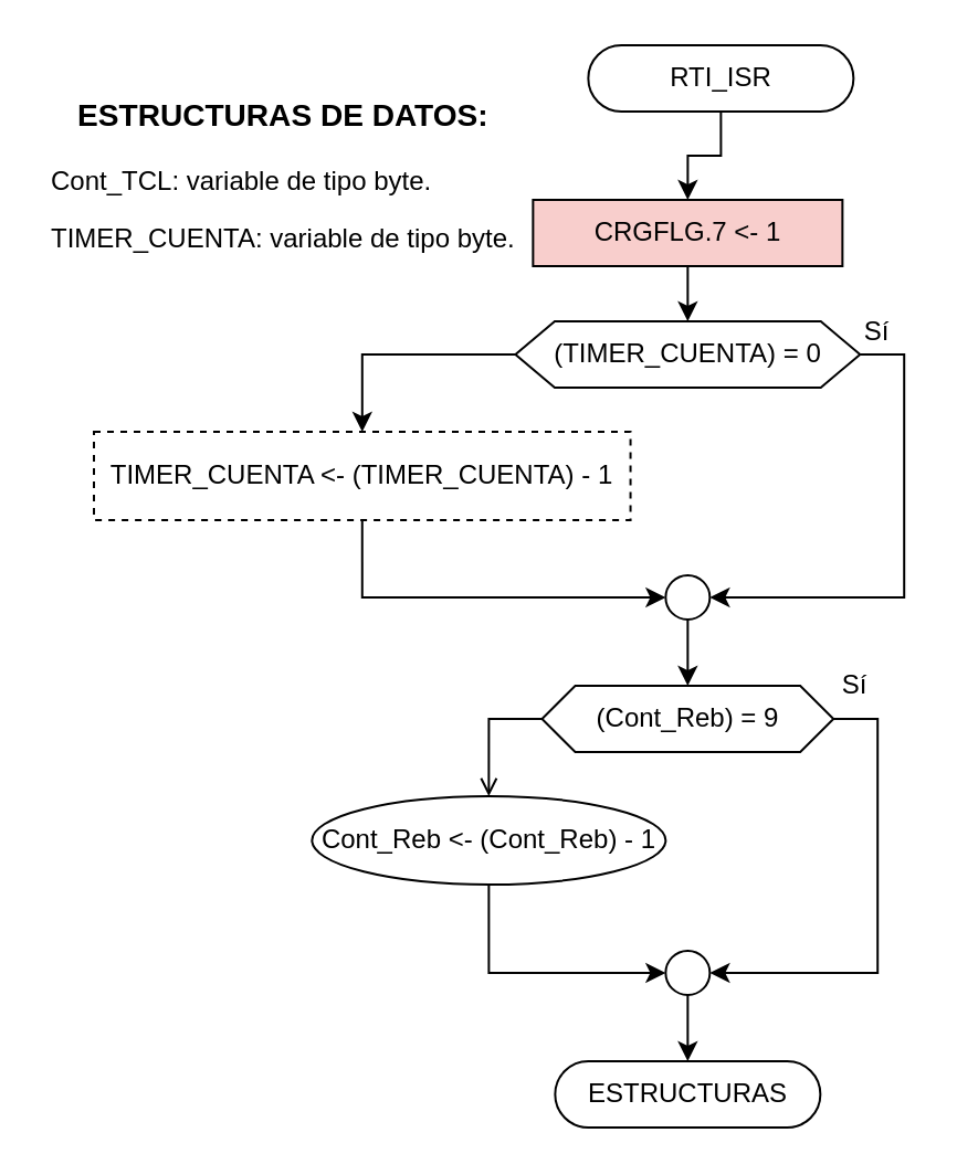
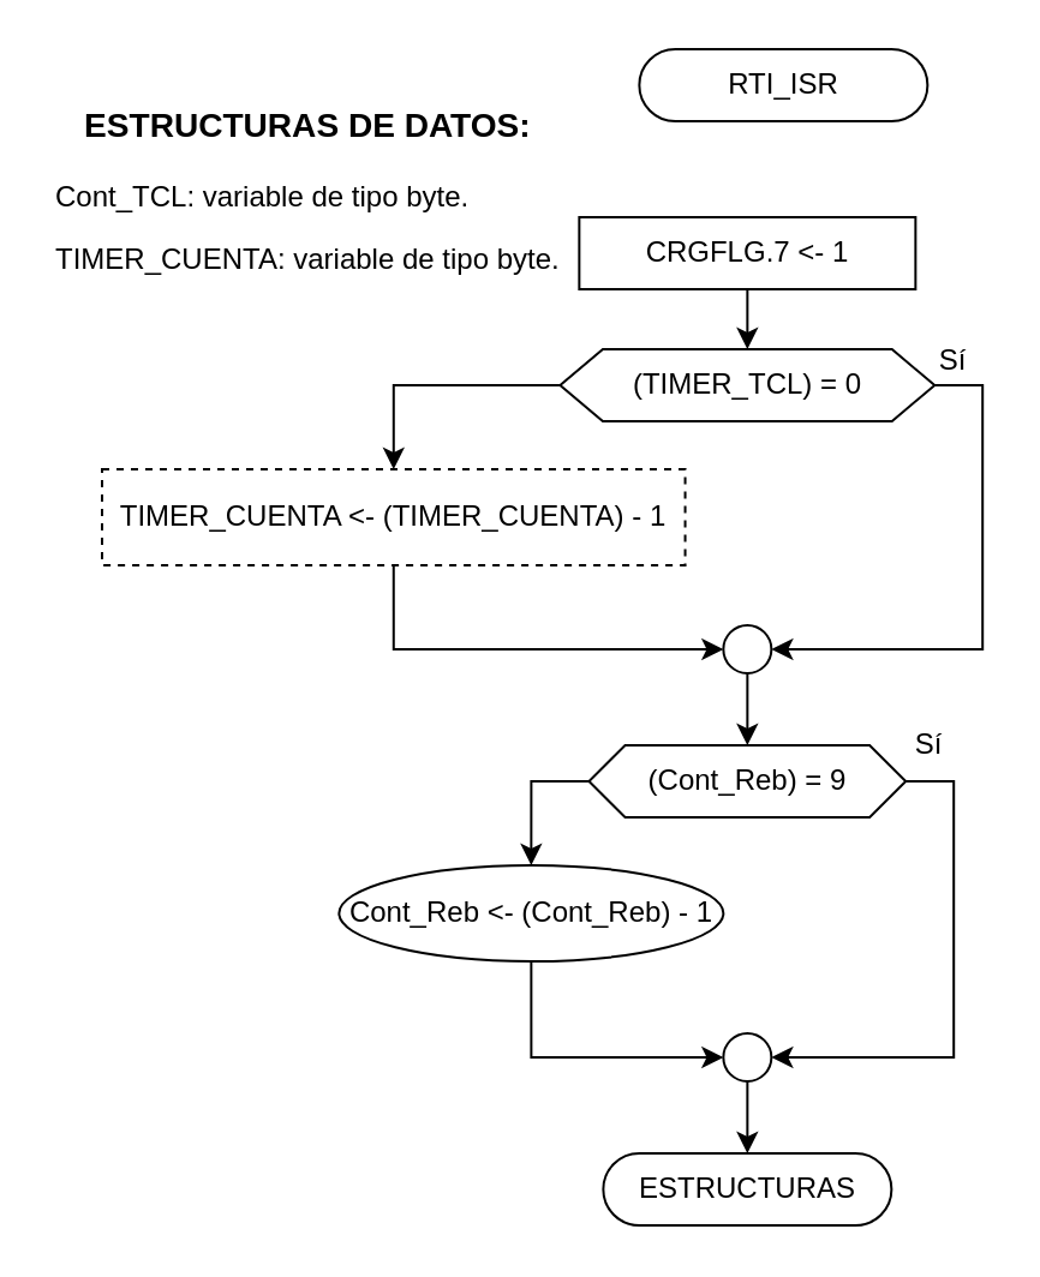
  <mxCell id="0" />
  <mxCell id="1" parent="0" />
- <mxCell id="2" style="edgeStyle=orthogonalEdgeStyle;rounded=0;orthogonalLoop=1;jettySize=auto;html=1;exitX=0.5;exitY=1;exitDx=0;exitDy=0;entryX=0.5;entryY=0;entryDx=0;entryDy=0;" parent="1" source="3" target="15" edge="1"><mxGeometry relative="1" as="geometry" /></mxCell>
  <mxCell id="3" value="RTI_ISR" style="rounded=1;whiteSpace=wrap;html=1;fontSize=12;glass=0;strokeWidth=1;shadow=0;arcSize=50;" parent="1" vertex="1"><mxGeometry x="265.68" y="20" width="120" height="30" as="geometry" /></mxCell>
  <mxCell id="4" style="edgeStyle=orthogonalEdgeStyle;rounded=0;orthogonalLoop=1;jettySize=auto;html=1;exitX=0.5;exitY=1;exitDx=0;exitDy=0;entryX=0;entryY=0.5;entryDx=0;entryDy=0;" parent="1" source="5" target="11" edge="1"><mxGeometry relative="1" as="geometry" /></mxCell>
  <mxCell id="5" value="Cont_Reb &amp;lt;- (Cont_Reb) - 1&lt;span&gt;&lt;br&gt;&lt;/span&gt;" style="ellipse;whiteSpace=wrap;html=1;" parent="1" vertex="1"><mxGeometry x="140.68" y="360" width="160" height="40" as="geometry" /></mxCell>
- <mxCell id="6" style="edgeStyle=orthogonalEdgeStyle;rounded=0;orthogonalLoop=1;jettySize=auto;html=1;exitX=0;exitY=0.5;exitDx=0;exitDy=0;endArrow=open;" parent="1" source="8" target="5" edge="1"><mxGeometry relative="1" as="geometry" /></mxCell>
+ <mxCell id="6" style="edgeStyle=orthogonalEdgeStyle;rounded=0;orthogonalLoop=1;jettySize=auto;html=1;exitX=0;exitY=0.5;exitDx=0;exitDy=0;" parent="1" source="8" target="5" edge="1"><mxGeometry relative="1" as="geometry" /></mxCell>
  <mxCell id="7" style="edgeStyle=orthogonalEdgeStyle;rounded=0;orthogonalLoop=1;jettySize=auto;html=1;exitX=1;exitY=0.5;exitDx=0;exitDy=0;entryX=1;entryY=0.5;entryDx=0;entryDy=0;" parent="1" source="8" target="11" edge="1"><mxGeometry relative="1" as="geometry" /></mxCell>
  <mxCell id="8" value="(Cont_Reb) = 9" style="shape=hexagon;perimeter=hexagonPerimeter2;whiteSpace=wrap;html=1;size=0.114;" parent="1" vertex="1"><mxGeometry x="244.74" y="310" width="131.88" height="30" as="geometry" /></mxCell>
  <mxCell id="9" value="ESTRUCTURAS" style="rounded=1;whiteSpace=wrap;html=1;fontSize=12;glass=0;strokeWidth=1;shadow=0;arcSize=50;" parent="1" vertex="1"><mxGeometry x="250.68" y="480" width="120" height="30" as="geometry" /></mxCell>
  <mxCell id="10" style="edgeStyle=orthogonalEdgeStyle;rounded=0;orthogonalLoop=1;jettySize=auto;html=1;exitX=0.5;exitY=1;exitDx=0;exitDy=0;entryX=0.5;entryY=0;entryDx=0;entryDy=0;" parent="1" source="11" target="9" edge="1"><mxGeometry relative="1" as="geometry" /></mxCell>
  <mxCell id="11" value="" style="ellipse;whiteSpace=wrap;html=1;aspect=fixed;" parent="1" vertex="1"><mxGeometry x="300.68" y="430" width="20" height="20" as="geometry" /></mxCell>
  <mxCell id="12" value="Sí" style="text;html=1;align=center;verticalAlign=middle;resizable=0;points=[];autosize=1;" parent="1" vertex="1"><mxGeometry x="370.68" y="300" width="30" height="20" as="geometry" /></mxCell>
  <mxCell id="13" value="&lt;h3 style=&quot;text-align: center&quot;&gt;ESTRUCTURAS DE DATOS:&lt;/h3&gt;&lt;p&gt;Cont_TCL: variable de tipo byte.&lt;/p&gt;&lt;p&gt;TIMER_CUENTA: variable de tipo byte.&lt;/p&gt;&lt;p&gt;&lt;/p&gt;" style="text;html=1;strokeColor=none;fillColor=none;align=left;verticalAlign=middle;whiteSpace=wrap;rounded=0;" parent="1" vertex="1"><mxGeometry x="20.68" y="35" width="230" height="85" as="geometry" /></mxCell>
  <mxCell id="14" style="edgeStyle=orthogonalEdgeStyle;rounded=0;orthogonalLoop=1;jettySize=auto;html=1;exitX=0.5;exitY=1;exitDx=0;exitDy=0;entryX=0.5;entryY=0;entryDx=0;entryDy=0;" edge="1" parent="1" source="15" target="20"><mxGeometry relative="1" as="geometry" /></mxCell>
- <mxCell id="15" value="&lt;span&gt;CRGFLG.7 &amp;lt;- 1&lt;br&gt;&lt;/span&gt;" style="rounded=0;whiteSpace=wrap;html=1;fillColor=#f8cecc;" parent="1" vertex="1"><mxGeometry x="240.68" y="90" width="140" height="30" as="geometry" /></mxCell>
+ <mxCell id="15" value="&lt;span&gt;CRGFLG.7 &amp;lt;- 1&lt;br&gt;&lt;/span&gt;" style="rounded=0;whiteSpace=wrap;html=1;" parent="1" vertex="1"><mxGeometry x="240.68" y="90" width="140" height="30" as="geometry" /></mxCell>
  <mxCell id="16" style="edgeStyle=orthogonalEdgeStyle;rounded=0;orthogonalLoop=1;jettySize=auto;html=1;exitX=0.5;exitY=1;exitDx=0;exitDy=0;entryX=0;entryY=0.5;entryDx=0;entryDy=0;" edge="1" parent="1" source="17" target="22"><mxGeometry relative="1" as="geometry" /></mxCell>
  <mxCell id="17" value="TIMER_CUENTA &amp;lt;- (TIMER_CUENTA) - 1&lt;span&gt;&lt;br&gt;&lt;/span&gt;" style="rounded=0;whiteSpace=wrap;html=1;dashed=1;" vertex="1" parent="1"><mxGeometry x="42" y="195" width="242.78" height="40" as="geometry" /></mxCell>
  <mxCell id="18" style="edgeStyle=orthogonalEdgeStyle;rounded=0;orthogonalLoop=1;jettySize=auto;html=1;exitX=0;exitY=0.5;exitDx=0;exitDy=0;" edge="1" parent="1" source="20" target="17"><mxGeometry relative="1" as="geometry" /></mxCell>
  <mxCell id="19" style="edgeStyle=orthogonalEdgeStyle;rounded=0;orthogonalLoop=1;jettySize=auto;html=1;exitX=1;exitY=0.5;exitDx=0;exitDy=0;entryX=1;entryY=0.5;entryDx=0;entryDy=0;" edge="1" parent="1" source="20" target="22"><mxGeometry relative="1" as="geometry" /></mxCell>
- <mxCell id="20" value="(TIMER_CUENTA) = 0" style="shape=hexagon;perimeter=hexagonPerimeter2;whiteSpace=wrap;html=1;size=0.114;" vertex="1" parent="1"><mxGeometry x="232.71" y="145" width="155.94" height="30" as="geometry" /></mxCell>
+ <mxCell id="20" value="(TIMER_TCL) = 0" style="shape=hexagon;perimeter=hexagonPerimeter2;whiteSpace=wrap;html=1;size=0.114;" vertex="1" parent="1"><mxGeometry x="232.71" y="145" width="155.94" height="30" as="geometry" /></mxCell>
  <mxCell id="21" style="edgeStyle=orthogonalEdgeStyle;rounded=0;orthogonalLoop=1;jettySize=auto;html=1;exitX=0.5;exitY=1;exitDx=0;exitDy=0;entryX=0.5;entryY=0;entryDx=0;entryDy=0;" edge="1" parent="1" source="22" target="8"><mxGeometry relative="1" as="geometry" /></mxCell>
  <mxCell id="22" value="" style="ellipse;whiteSpace=wrap;html=1;aspect=fixed;" vertex="1" parent="1"><mxGeometry x="300.68" y="260" width="20" height="20" as="geometry" /></mxCell>
  <mxCell id="23" value="Sí" style="text;html=1;align=center;verticalAlign=middle;resizable=0;points=[];autosize=1;" vertex="1" parent="1"><mxGeometry x="380.68" y="140" width="30" height="20" as="geometry" /></mxCell>
